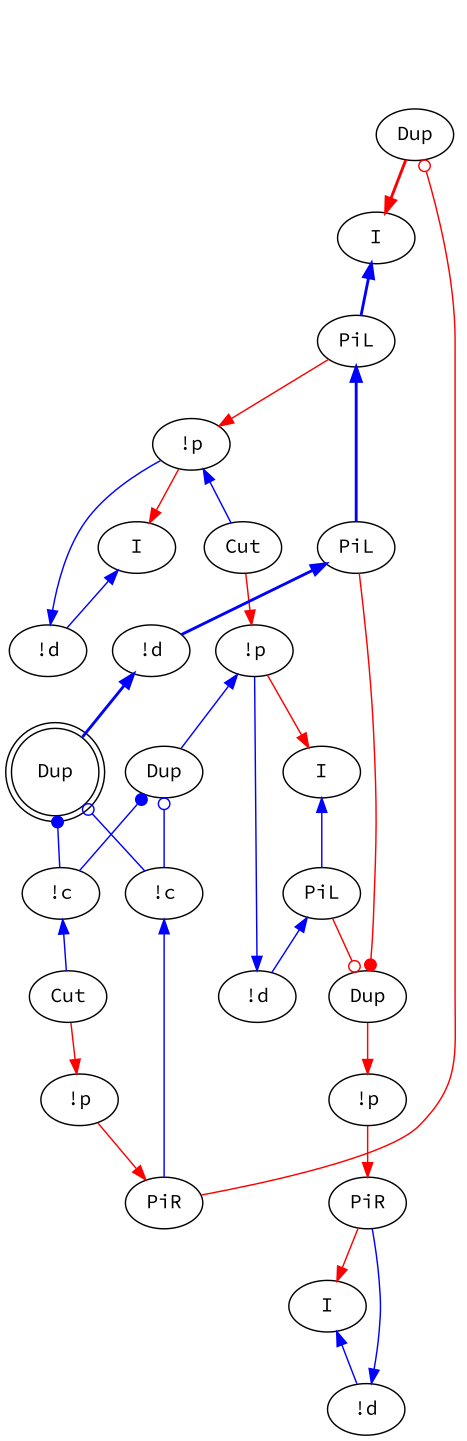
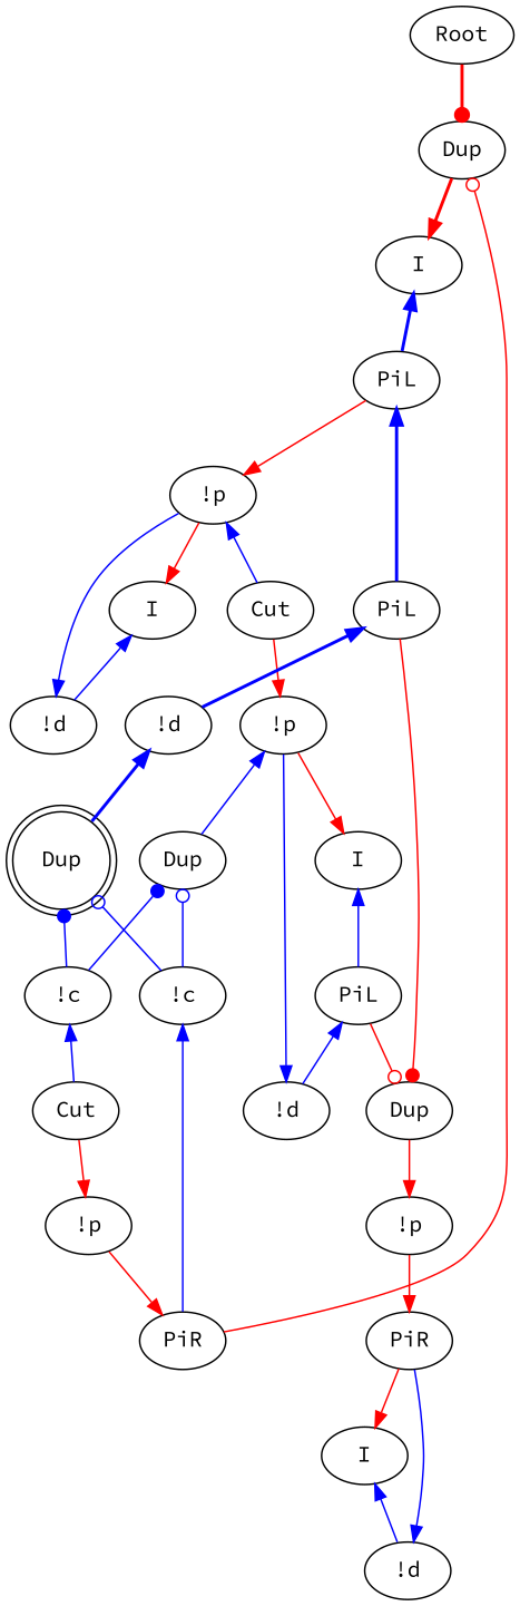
  digraph {
    fontname="Source Code Pro"
    node [fontname="Source Code Pro"]
    edge [color=blue fontname="Source Code Pro" dir=back]
+   n1 [label=Root]
    n2 [label=Dup]
    n3 [label="!p"]
    n4 [label=I]
    n5 [label=Cut]
    n6 [label="!d"]
    n7 [label="!p"]
    n8 [label=PiR]
    n9 [label=I]
    n10 [label="!d"]
    n11 [label=I]
    n12 [label=PiL]
    n13 [label="!p"]
    n14 [label=PiR]
    n15 [label=Cut]
    n16 [label="!p"]
    n17 [label=I]
    n18 [label=Dup]
    n19 [label="!d"]
    n20 [label=Dup shape=doublecircle]
    n21 [label="!d"]
    n22 [label=PiL]
    n23 [label=Dup]
    n24 [label=PiL]
    n25 [label="!c"]
    n26 [label="!c"]
+   n1 -> n2 [arrowhead=dot color=red penwidth=2 dir=""]
    n2 -> n11 [color=red penwidth=2 dir=""]
    n3 -> n4 [color=red dir=""]
    n3 -> n5
    n4 -> n6
    n5 -> n16 [color=red dir=""]
    n6 -> n3
    n7 -> n8 [color=red dir=""]
    n8 -> n9 [color=red dir=""]
    n9 -> n10
    n10 -> n8
    n11 -> n12 [penwidth=2]
    n12 -> n3 [color=red dir=""]
    n12 -> n22 [penwidth=2]
    n13 -> n14 [color=red dir=""]
    n14 -> n2 [arrowhead=odot color=red dir=""]
    n15 -> n13 [color=red dir=""]
    n16 -> n17 [color=red dir=""]
    n16 -> n18
    n17 -> n24
    n18 -> n25 [arrowtail=dot]
    n18 -> n26 [arrowtail=odot]
    n19 -> n20 [penwidth=2]
    n20 -> n25 [arrowtail=dot]
    n20 -> n26 [arrowtail=odot]
    n21 -> n16
    n22 -> n19 [penwidth=2]
    n22 -> n23 [arrowhead=dot color=red dir=""]
    n23 -> n7 [color=red dir=""]
    n24 -> n21
    n24 -> n23 [arrowhead=odot color=red dir=""]
    n25 -> n15
    n26 -> n14
  }
